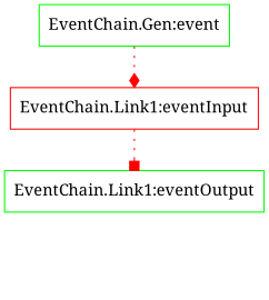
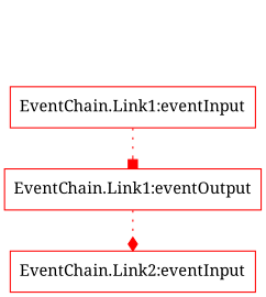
  digraph {
    fontname="Noto Serif"
    node [color=green fontname="Noto Serif" shape=box]
    edge [arrowhead=diamond color=red fontname="Noto Serif" style=dotted]
-   n1 [label="EventChain.Gen:event"]
    n2 [color=red label="EventChain.Link1:eventInput"]
-   n3 [label="EventChain.Link1:eventOutput"]
-   n1 -> n2
+   n3 [color=red label="EventChain.Link1:eventOutput"]
+   n4 [color=red label="EventChain.Link2:eventInput"]
    n2 -> n3 [arrowhead=box]
+   n3 -> n4
  }
